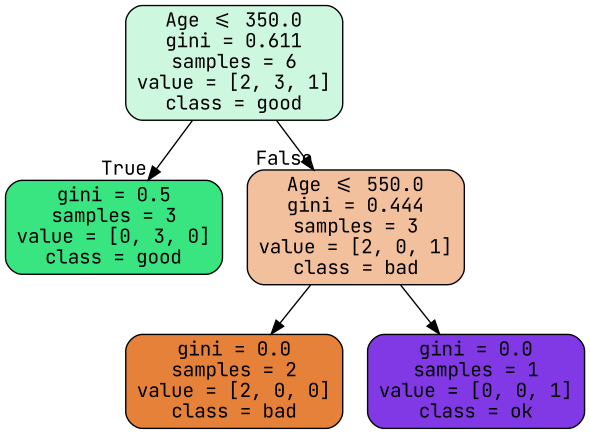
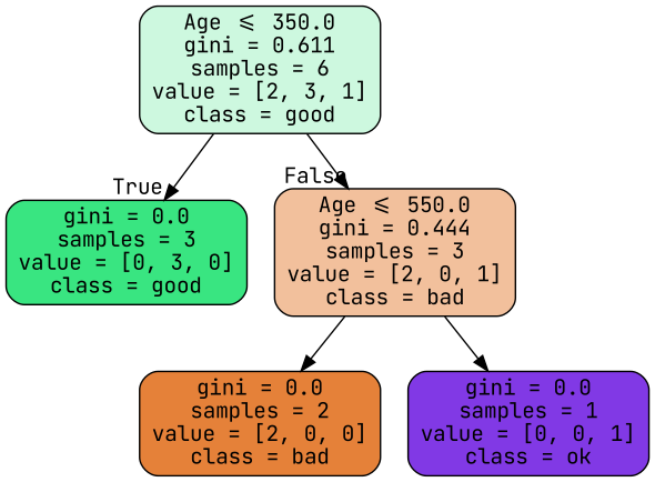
  digraph {
    fontname="JetBrains Mono"
    node [color=black fontname="JetBrains Mono" shape=box style="filled, rounded"]
    edge [fontname="JetBrains Mono"]
    n1 [fillcolor="#39e58140" label="Age <= 350.0\ngini = 0.611\nsamples = 6\nvalue = [2, 3, 1]\nclass = good"]
-   n2 [fillcolor="#39e581ff" label="gini = 0.5\nsamples = 3\nvalue = [0, 3, 0]\nclass = good"]
+   n2 [fillcolor="#39e581ff" label="gini = 0.0\nsamples = 3\nvalue = [0, 3, 0]\nclass = good"]
    n3 [fillcolor="#e581397f" label="Age <= 550.0\ngini = 0.444\nsamples = 3\nvalue = [2, 0, 1]\nclass = bad"]
    n4 [fillcolor="#e58139ff" label="gini = 0.0\nsamples = 2\nvalue = [2, 0, 0]\nclass = bad"]
    n5 [fillcolor="#8139e5ff" label="gini = 0.0\nsamples = 1\nvalue = [0, 0, 1]\nclass = ok"]
    n1 -> n2 [headlabel=True labelangle=45 labeldistance=2.5]
    n1 -> n3 [headlabel=False labelangle=-45 labeldistance=2.5]
    n3 -> n4
    n3 -> n5
  }
